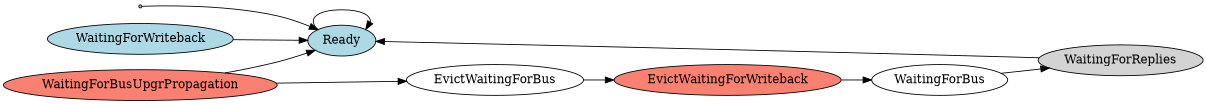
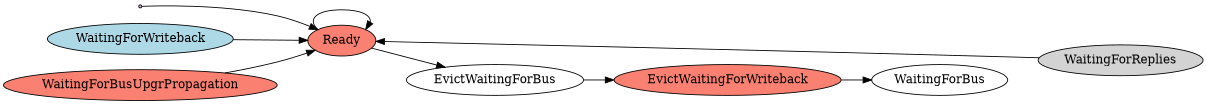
  digraph {
    rankdir=LR
    node [fillcolor=lightblue shape=oval style=filled]
    Start [fillcolor=plum shape=point]
-   Ready
+   Ready [fillcolor=salmon]
    EvictWaitingForBus [fillcolor=white]
    WaitingForBus [fillcolor=white]
    WaitingForReplies [fillcolor=lightgrey]
    EvictWaitingForWriteback [fillcolor=salmon]
    WaitingForBusUpgrPropagation [fillcolor=salmon]
    WaitingForWriteback
    Start -> Ready
    Ready -> Ready
-   WaitingForBusUpgrPropagation -> EvictWaitingForBus
+   Ready -> EvictWaitingForBus
    EvictWaitingForBus -> EvictWaitingForWriteback
-   WaitingForBus -> WaitingForReplies
    WaitingForReplies -> Ready
    EvictWaitingForWriteback -> WaitingForBus
    WaitingForBusUpgrPropagation -> Ready
    WaitingForWriteback -> Ready
  }
